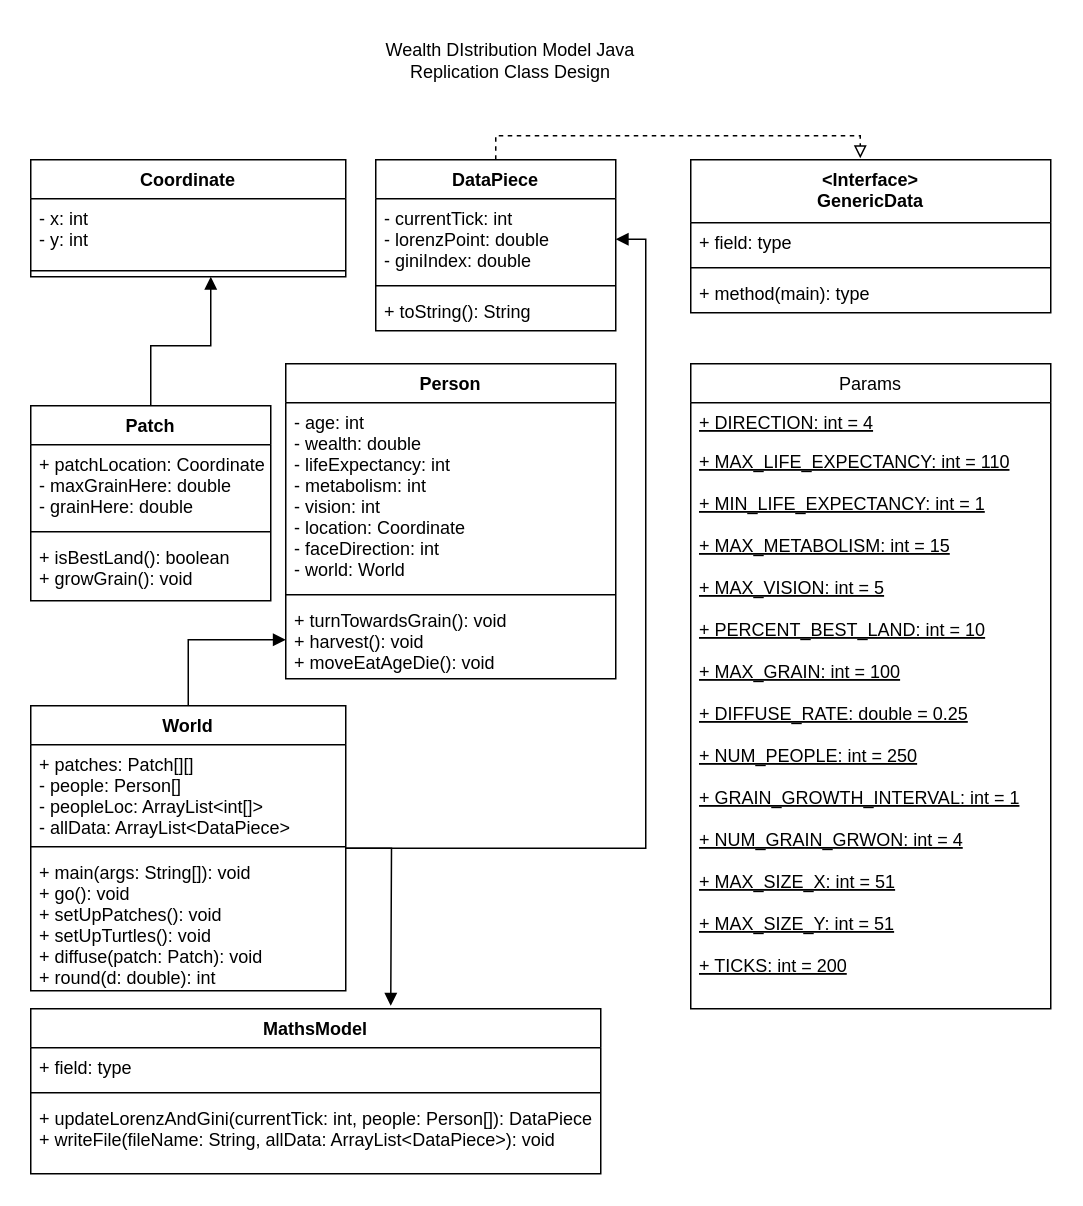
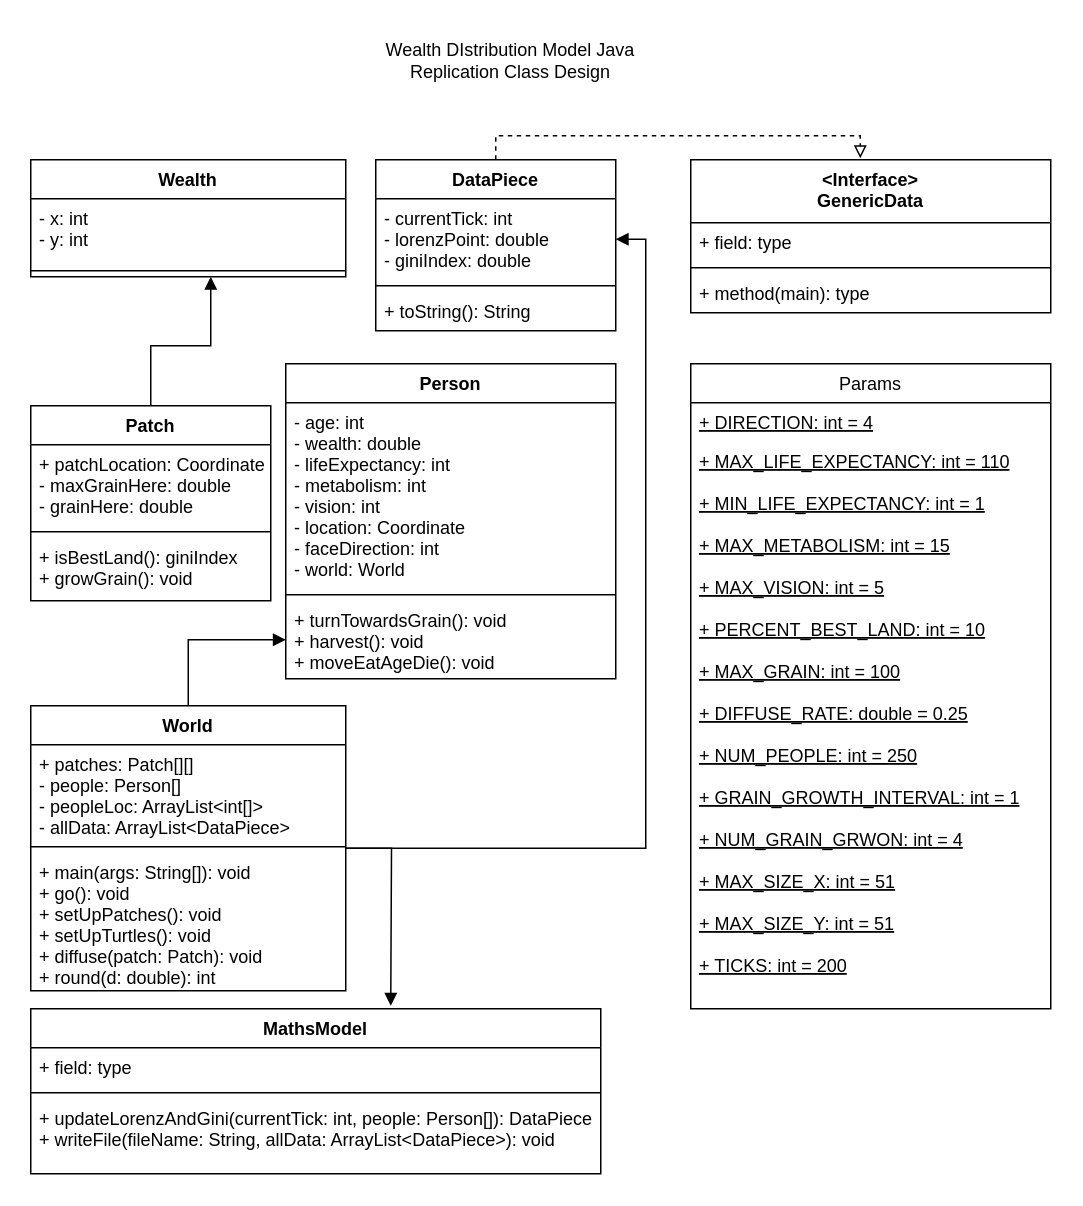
  <mxCell id="0" />
  <mxCell id="1" parent="0" />
  <mxCell id="2" value="Wealth DIstribution Model Java Replication Class Design" style="text;html=1;strokeColor=none;fillColor=none;align=center;verticalAlign=middle;whiteSpace=wrap;rounded=0;" vertex="1" parent="1"><mxGeometry x="250" y="20" width="180" height="40" as="geometry" /></mxCell>
  <mxCell id="3" style="edgeStyle=orthogonalEdgeStyle;rounded=0;orthogonalLoop=1;jettySize=auto;html=1;endArrow=none;endFill=0;startArrow=block;startFill=1;" edge="1" parent="1" source="4"><mxGeometry relative="1" as="geometry"><mxPoint x="100" y="270" as="targetPoint" /><Array as="points"><mxPoint x="140" y="230" /><mxPoint x="100" y="230" /><mxPoint x="100" y="270" /></Array></mxGeometry></mxCell>
- <mxCell id="4" value="Coordinate" style="swimlane;fontStyle=1;align=center;verticalAlign=top;childLayout=stackLayout;horizontal=1;startSize=26;horizontalStack=0;resizeParent=1;resizeParentMax=0;resizeLast=0;collapsible=1;marginBottom=0;" vertex="1" parent="1"><mxGeometry x="20" y="106" width="210" height="78" as="geometry" /></mxCell>
+ <mxCell id="4" value="Wealth" style="swimlane;fontStyle=1;align=center;verticalAlign=top;childLayout=stackLayout;horizontal=1;startSize=26;horizontalStack=0;resizeParent=1;resizeParentMax=0;resizeLast=0;collapsible=1;marginBottom=0;" vertex="1" parent="1"><mxGeometry x="20" y="106" width="210" height="78" as="geometry" /></mxCell>
  <mxCell id="5" value="- x: int&#10;- y: int" style="text;strokeColor=none;fillColor=none;align=left;verticalAlign=top;spacingLeft=4;spacingRight=4;overflow=hidden;rotatable=0;points=[[0,0.5],[1,0.5]];portConstraint=eastwest;" vertex="1" parent="4"><mxGeometry y="26" width="210" height="44" as="geometry" /></mxCell>
  <mxCell id="6" value="" style="line;strokeWidth=1;fillColor=none;align=left;verticalAlign=middle;spacingTop=-1;spacingLeft=3;spacingRight=3;rotatable=0;labelPosition=right;points=[];portConstraint=eastwest;" vertex="1" parent="4"><mxGeometry y="70" width="210" height="8" as="geometry" /></mxCell>
  <mxCell id="7" value="DataPiece" style="swimlane;fontStyle=1;align=center;verticalAlign=top;childLayout=stackLayout;horizontal=1;startSize=26;horizontalStack=0;resizeParent=1;resizeParentMax=0;resizeLast=0;collapsible=1;marginBottom=0;" vertex="1" parent="1"><mxGeometry x="250" y="106" width="160" height="114" as="geometry" /></mxCell>
  <mxCell id="8" value="- currentTick: int&#10;- lorenzPoint: double&#10;- giniIndex: double" style="text;strokeColor=none;fillColor=none;align=left;verticalAlign=top;spacingLeft=4;spacingRight=4;overflow=hidden;rotatable=0;points=[[0,0.5],[1,0.5]];portConstraint=eastwest;" vertex="1" parent="7"><mxGeometry y="26" width="160" height="54" as="geometry" /></mxCell>
  <mxCell id="9" value="" style="line;strokeWidth=1;fillColor=none;align=left;verticalAlign=middle;spacingTop=-1;spacingLeft=3;spacingRight=3;rotatable=0;labelPosition=right;points=[];portConstraint=eastwest;" vertex="1" parent="7"><mxGeometry y="80" width="160" height="8" as="geometry" /></mxCell>
  <mxCell id="10" value="+ toString(): String" style="text;strokeColor=none;fillColor=none;align=left;verticalAlign=top;spacingLeft=4;spacingRight=4;overflow=hidden;rotatable=0;points=[[0,0.5],[1,0.5]];portConstraint=eastwest;" vertex="1" parent="7"><mxGeometry y="88" width="160" height="26" as="geometry" /></mxCell>
  <mxCell id="11" value="&lt;Interface&gt;&#10;GenericData" style="swimlane;fontStyle=1;align=center;verticalAlign=top;childLayout=stackLayout;horizontal=1;startSize=42;horizontalStack=0;resizeParent=1;resizeParentMax=0;resizeLast=0;collapsible=1;marginBottom=0;" vertex="1" parent="1"><mxGeometry x="460" y="106" width="240" height="102" as="geometry" /></mxCell>
  <mxCell id="12" value="+ field: type" style="text;strokeColor=none;fillColor=none;align=left;verticalAlign=top;spacingLeft=4;spacingRight=4;overflow=hidden;rotatable=0;points=[[0,0.5],[1,0.5]];portConstraint=eastwest;" vertex="1" parent="11"><mxGeometry y="42" width="240" height="26" as="geometry" /></mxCell>
  <mxCell id="13" value="" style="line;strokeWidth=1;fillColor=none;align=left;verticalAlign=middle;spacingTop=-1;spacingLeft=3;spacingRight=3;rotatable=0;labelPosition=right;points=[];portConstraint=eastwest;" vertex="1" parent="11"><mxGeometry y="68" width="240" height="8" as="geometry" /></mxCell>
  <mxCell id="14" value="+ method(main): type" style="text;strokeColor=none;fillColor=none;align=left;verticalAlign=top;spacingLeft=4;spacingRight=4;overflow=hidden;rotatable=0;points=[[0,0.5],[1,0.5]];portConstraint=eastwest;" vertex="1" parent="11"><mxGeometry y="76" width="240" height="26" as="geometry" /></mxCell>
  <mxCell id="15" style="edgeStyle=orthogonalEdgeStyle;rounded=0;orthogonalLoop=1;jettySize=auto;html=1;entryX=0.471;entryY=-0.01;entryDx=0;entryDy=0;dashed=1;endArrow=block;endFill=0;entryPerimeter=0;exitX=0.5;exitY=0;exitDx=0;exitDy=0;" edge="1" parent="1" source="7" target="11"><mxGeometry relative="1" as="geometry"><Array as="points"><mxPoint x="330" y="90" /><mxPoint x="573" y="90" /></Array></mxGeometry></mxCell>
  <mxCell id="16" value="MathsModel" style="swimlane;fontStyle=1;align=center;verticalAlign=top;childLayout=stackLayout;horizontal=1;startSize=26;horizontalStack=0;resizeParent=1;resizeParentMax=0;resizeLast=0;collapsible=1;marginBottom=0;" vertex="1" parent="1"><mxGeometry x="20" y="672" width="380" height="110" as="geometry" /></mxCell>
  <mxCell id="17" value="+ field: type" style="text;strokeColor=none;fillColor=none;align=left;verticalAlign=top;spacingLeft=4;spacingRight=4;overflow=hidden;rotatable=0;points=[[0,0.5],[1,0.5]];portConstraint=eastwest;" vertex="1" parent="16"><mxGeometry y="26" width="380" height="26" as="geometry" /></mxCell>
  <mxCell id="18" value="" style="line;strokeWidth=1;fillColor=none;align=left;verticalAlign=middle;spacingTop=-1;spacingLeft=3;spacingRight=3;rotatable=0;labelPosition=right;points=[];portConstraint=eastwest;" vertex="1" parent="16"><mxGeometry y="52" width="380" height="8" as="geometry" /></mxCell>
  <mxCell id="19" value="+ updateLorenzAndGini(currentTick: int, people: Person[]): DataPiece&#10;+ writeFile(fileName: String, allData: ArrayList&lt;DataPiece&gt;): void" style="text;strokeColor=none;fillColor=none;align=left;verticalAlign=top;spacingLeft=4;spacingRight=4;overflow=hidden;rotatable=0;points=[[0,0.5],[1,0.5]];portConstraint=eastwest;" vertex="1" parent="16"><mxGeometry y="60" width="380" height="50" as="geometry" /></mxCell>
  <mxCell id="20" value="Params" style="swimlane;fontStyle=0;childLayout=stackLayout;horizontal=1;startSize=26;fillColor=none;horizontalStack=0;resizeParent=1;resizeParentMax=0;resizeLast=0;collapsible=1;marginBottom=0;" vertex="1" parent="1"><mxGeometry x="460" y="242" width="240" height="430" as="geometry" /></mxCell>
  <mxCell id="21" value="+ DIRECTION: int = 4" style="text;fillColor=none;align=left;verticalAlign=top;spacingLeft=4;spacingRight=4;overflow=hidden;rotatable=0;points=[[0,0.5],[1,0.5]];portConstraint=eastwest;glass=0;fontStyle=4" vertex="1" parent="20"><mxGeometry y="26" width="240" height="26" as="geometry" /></mxCell>
  <mxCell id="22" value="+ MAX_LIFE_EXPECTANCY: int = 110" style="text;strokeColor=none;fillColor=none;align=left;verticalAlign=top;spacingLeft=4;spacingRight=4;overflow=hidden;rotatable=0;points=[[0,0.5],[1,0.5]];portConstraint=eastwest;fontStyle=4" vertex="1" parent="20"><mxGeometry y="52" width="240" height="28" as="geometry" /></mxCell>
  <mxCell id="23" value="+ MIN_LIFE_EXPECTANCY: int = 1&#10;&#10;+ MAX_METABOLISM: int = 15&#10;&#10;+ MAX_VISION: int = 5&#10;&#10;+ PERCENT_BEST_LAND: int = 10&#10;&#10;+ MAX_GRAIN: int = 100&#10;&#10;+ DIFFUSE_RATE: double = 0.25&#10;&#10;+ NUM_PEOPLE: int = 250&#10;&#10;+ GRAIN_GROWTH_INTERVAL: int = 1&#10;&#10;+ NUM_GRAIN_GRWON: int = 4&#10;&#10;+ MAX_SIZE_X: int = 51&#10;&#10;+ MAX_SIZE_Y: int = 51&#10;&#10;+ TICKS: int = 200" style="text;strokeColor=none;fillColor=none;align=left;verticalAlign=top;spacingLeft=4;spacingRight=4;overflow=hidden;rotatable=0;points=[[0,0.5],[1,0.5]];portConstraint=eastwest;fontStyle=4" vertex="1" parent="20"><mxGeometry y="80" width="240" height="350" as="geometry" /></mxCell>
  <mxCell id="24" value="Patch" style="swimlane;fontStyle=1;align=center;verticalAlign=top;childLayout=stackLayout;horizontal=1;startSize=26;horizontalStack=0;resizeParent=1;resizeParentMax=0;resizeLast=0;collapsible=1;marginBottom=0;glass=0;strokeColor=#000000;" vertex="1" parent="1"><mxGeometry x="20" y="270" width="160" height="130" as="geometry" /></mxCell>
  <mxCell id="25" value="+ patchLocation: Coordinate&#10;- maxGrainHere: double&#10;- grainHere: double" style="text;strokeColor=none;fillColor=none;align=left;verticalAlign=top;spacingLeft=4;spacingRight=4;overflow=hidden;rotatable=0;points=[[0,0.5],[1,0.5]];portConstraint=eastwest;" vertex="1" parent="24"><mxGeometry y="26" width="160" height="54" as="geometry" /></mxCell>
  <mxCell id="26" value="" style="line;strokeWidth=1;fillColor=none;align=left;verticalAlign=middle;spacingTop=-1;spacingLeft=3;spacingRight=3;rotatable=0;labelPosition=right;points=[];portConstraint=eastwest;" vertex="1" parent="24"><mxGeometry y="80" width="160" height="8" as="geometry" /></mxCell>
- <mxCell id="27" value="+ isBestLand(): boolean&#10;+ growGrain(): void" style="text;strokeColor=none;fillColor=none;align=left;verticalAlign=top;spacingLeft=4;spacingRight=4;overflow=hidden;rotatable=0;points=[[0,0.5],[1,0.5]];portConstraint=eastwest;" vertex="1" parent="24"><mxGeometry y="88" width="160" height="42" as="geometry" /></mxCell>
+ <mxCell id="27" value="+ isBestLand(): giniIndex&#10;+ growGrain(): void" style="text;strokeColor=none;fillColor=none;align=left;verticalAlign=top;spacingLeft=4;spacingRight=4;overflow=hidden;rotatable=0;points=[[0,0.5],[1,0.5]];portConstraint=eastwest;" vertex="1" parent="24"><mxGeometry y="88" width="160" height="42" as="geometry" /></mxCell>
  <mxCell id="28" value="Person" style="swimlane;fontStyle=1;align=center;verticalAlign=top;childLayout=stackLayout;horizontal=1;startSize=26;horizontalStack=0;resizeParent=1;resizeParentMax=0;resizeLast=0;collapsible=1;marginBottom=0;glass=0;strokeColor=#000000;" vertex="1" parent="1"><mxGeometry x="190" y="242" width="220" height="210" as="geometry" /></mxCell>
  <mxCell id="29" value="- age: int&#10;- wealth: double&#10;- lifeExpectancy: int&#10;- metabolism: int&#10;- vision: int&#10;- location: Coordinate&#10;- faceDirection: int&#10;- world: World" style="text;strokeColor=none;fillColor=none;align=left;verticalAlign=top;spacingLeft=4;spacingRight=4;overflow=hidden;rotatable=0;points=[[0,0.5],[1,0.5]];portConstraint=eastwest;" vertex="1" parent="28"><mxGeometry y="26" width="220" height="124" as="geometry" /></mxCell>
  <mxCell id="30" value="" style="line;strokeWidth=1;fillColor=none;align=left;verticalAlign=middle;spacingTop=-1;spacingLeft=3;spacingRight=3;rotatable=0;labelPosition=right;points=[];portConstraint=eastwest;" vertex="1" parent="28"><mxGeometry y="150" width="220" height="8" as="geometry" /></mxCell>
  <mxCell id="31" value="+ turnTowardsGrain(): void&#10;+ harvest(): void&#10;+ moveEatAgeDie(): void&#10;" style="text;strokeColor=none;fillColor=none;align=left;verticalAlign=top;spacingLeft=4;spacingRight=4;overflow=hidden;rotatable=0;points=[[0,0.5],[1,0.5]];portConstraint=eastwest;" vertex="1" parent="28"><mxGeometry y="158" width="220" height="52" as="geometry" /></mxCell>
  <mxCell id="32" style="edgeStyle=orthogonalEdgeStyle;rounded=0;orthogonalLoop=1;jettySize=auto;html=1;entryX=0;entryY=0.5;entryDx=0;entryDy=0;startArrow=none;startFill=0;endArrow=block;endFill=1;" edge="1" parent="1" source="35" target="31"><mxGeometry relative="1" as="geometry" /></mxCell>
  <mxCell id="33" style="edgeStyle=orthogonalEdgeStyle;rounded=0;orthogonalLoop=1;jettySize=auto;html=1;entryX=1;entryY=0.5;entryDx=0;entryDy=0;startArrow=none;startFill=0;endArrow=block;endFill=1;" edge="1" parent="1" source="35" target="8"><mxGeometry relative="1" as="geometry"><Array as="points"><mxPoint x="430" y="565" /><mxPoint x="430" y="159" /></Array></mxGeometry></mxCell>
  <mxCell id="34" style="edgeStyle=orthogonalEdgeStyle;rounded=0;orthogonalLoop=1;jettySize=auto;html=1;startArrow=none;startFill=0;endArrow=block;endFill=1;" edge="1" parent="1" source="35"><mxGeometry relative="1" as="geometry"><mxPoint x="260" y="670" as="targetPoint" /></mxGeometry></mxCell>
  <mxCell id="35" value="World" style="swimlane;fontStyle=1;align=center;verticalAlign=top;childLayout=stackLayout;horizontal=1;startSize=26;horizontalStack=0;resizeParent=1;resizeParentMax=0;resizeLast=0;collapsible=1;marginBottom=0;glass=0;strokeColor=#000000;" vertex="1" parent="1"><mxGeometry x="20" y="470" width="210" height="190" as="geometry" /></mxCell>
  <mxCell id="36" value="+ patches: Patch[][]&#10;- people: Person[]&#10;- peopleLoc: ArrayList&lt;int[]&gt;&#10;- allData: ArrayList&lt;DataPiece&gt;" style="text;strokeColor=none;fillColor=none;align=left;verticalAlign=top;spacingLeft=4;spacingRight=4;overflow=hidden;rotatable=0;points=[[0,0.5],[1,0.5]];portConstraint=eastwest;" vertex="1" parent="35"><mxGeometry y="26" width="210" height="64" as="geometry" /></mxCell>
  <mxCell id="37" value="" style="line;strokeWidth=1;fillColor=none;align=left;verticalAlign=middle;spacingTop=-1;spacingLeft=3;spacingRight=3;rotatable=0;labelPosition=right;points=[];portConstraint=eastwest;" vertex="1" parent="35"><mxGeometry y="90" width="210" height="8" as="geometry" /></mxCell>
  <mxCell id="38" value="+ main(args: String[]): void&#10;+ go(): void&#10;+ setUpPatches(): void&#10;+ setUpTurtles(): void&#10;+ diffuse(patch: Patch): void&#10;+ round(d: double): int" style="text;strokeColor=none;fillColor=none;align=left;verticalAlign=top;spacingLeft=4;spacingRight=4;overflow=hidden;rotatable=0;points=[[0,0.5],[1,0.5]];portConstraint=eastwest;" vertex="1" parent="35"><mxGeometry y="98" width="210" height="92" as="geometry" /></mxCell>
